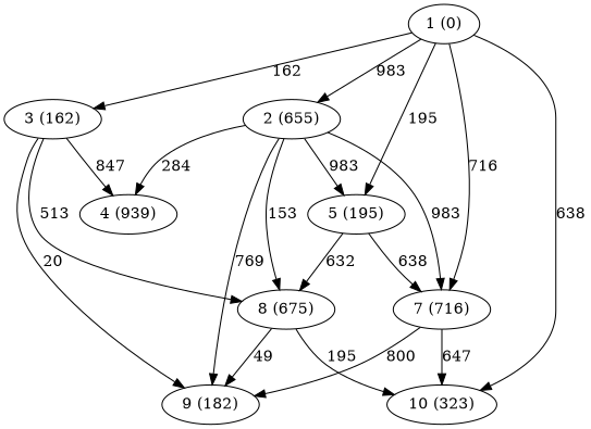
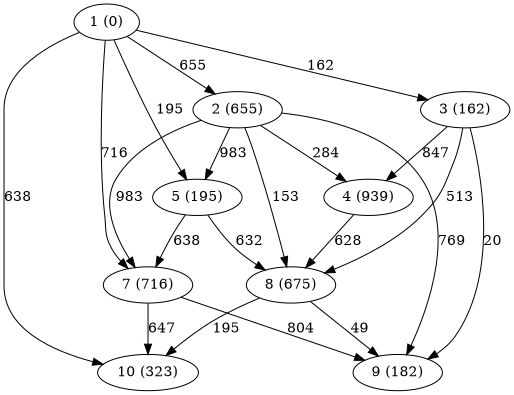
  digraph {
    "1 (0)"
    "2 (655)"
    "3 (162)"
    "5 (195)"
    "7 (716)"
    "10 (323)"
    "4 (939)"
    "8 (675)"
    "9 (182)"
-   "1 (0)" -> "2 (655)" [label=983]
+   "1 (0)" -> "2 (655)" [label=655]
    "1 (0)" -> "3 (162)" [label=162]
    "1 (0)" -> "5 (195)" [label=195]
    "1 (0)" -> "7 (716)" [label=716]
    "1 (0)" -> "10 (323)" [label=638]
    "2 (655)" -> "5 (195)" [label=983]
    "2 (655)" -> "7 (716)" [label=983]
    "2 (655)" -> "4 (939)" [label=284]
    "2 (655)" -> "8 (675)" [label=153]
    "2 (655)" -> "9 (182)" [label=769]
    "3 (162)" -> "4 (939)" [label=847]
    "3 (162)" -> "8 (675)" [label=513]
    "3 (162)" -> "9 (182)" [label=20]
    "5 (195)" -> "7 (716)" [label=638]
    "5 (195)" -> "8 (675)" [label=632]
    "7 (716)" -> "10 (323)" [label=647]
-   "7 (716)" -> "9 (182)" [label=800]
+   "7 (716)" -> "9 (182)" [label=804]
+   "4 (939)" -> "8 (675)" [label=628]
    "8 (675)" -> "10 (323)" [label=195]
    "8 (675)" -> "9 (182)" [label=49]
  }
